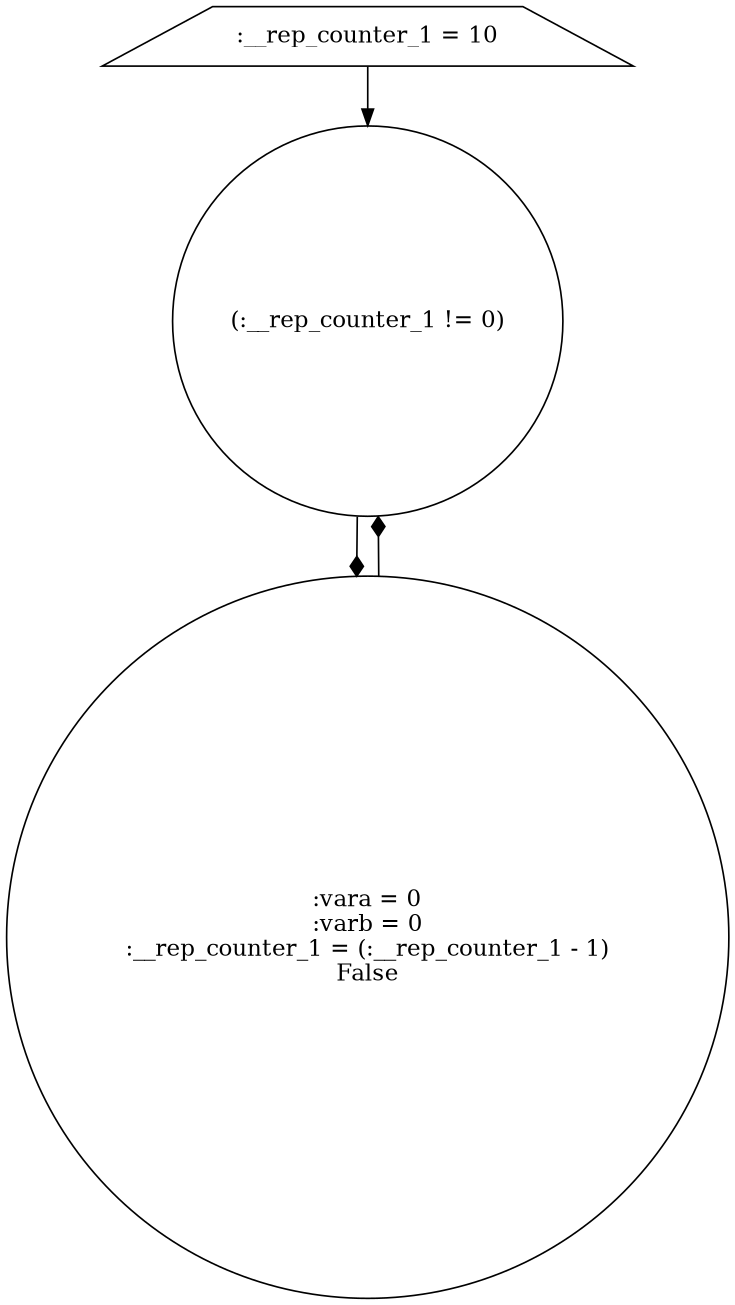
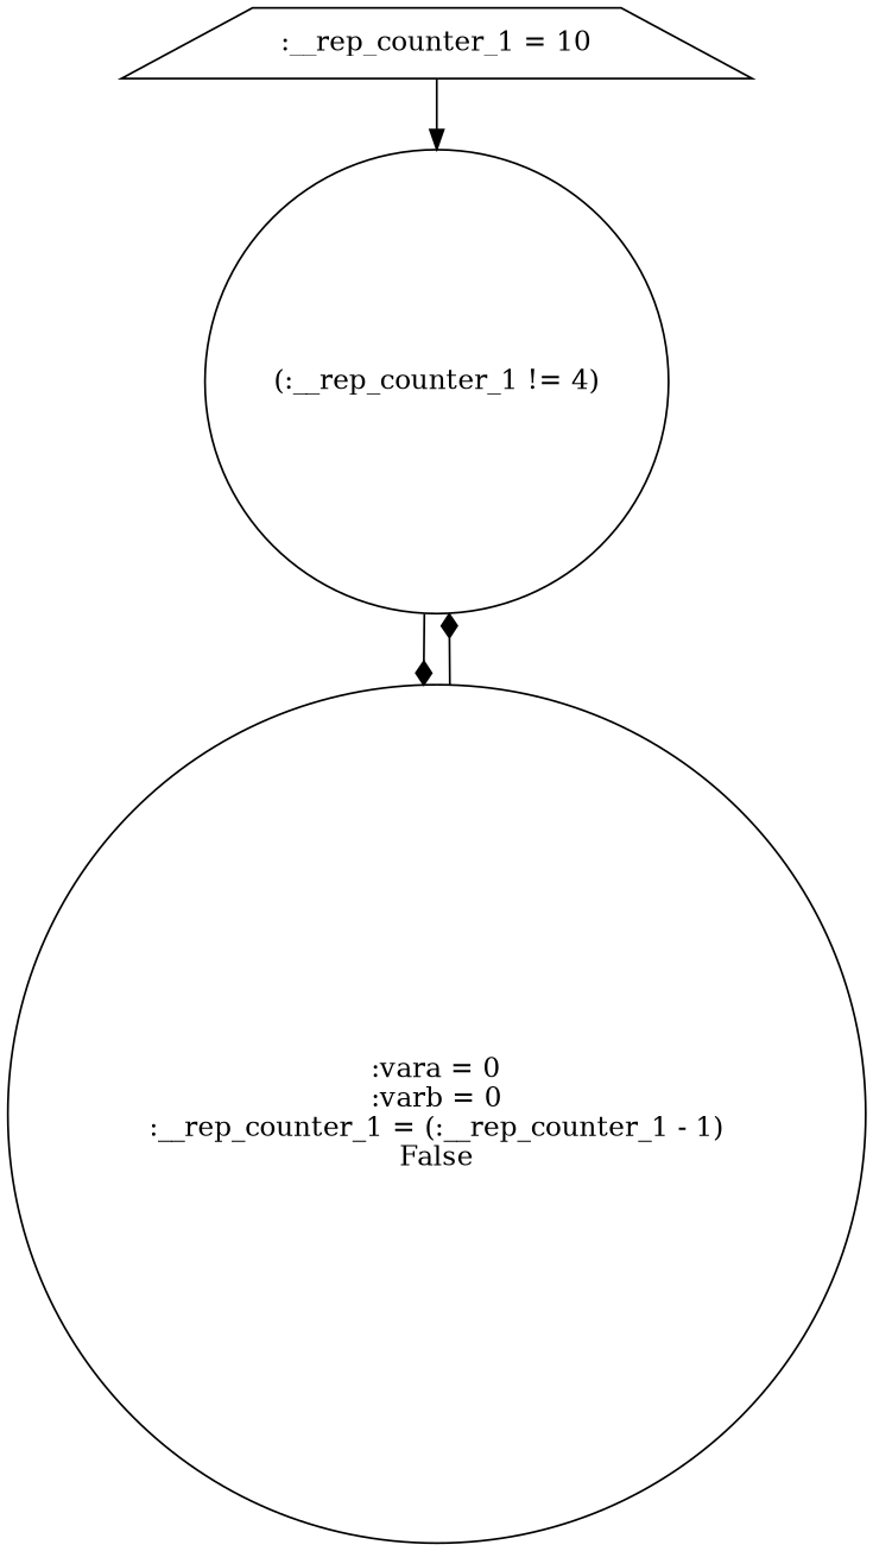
  strict digraph {
    node [shape=circle]
    edge [arrowhead=diamond]
    n1 [label=":__rep_counter_1 = 10" shape=trapezium]
-   n2 [label="(:__rep_counter_1 != 0)"]
+   n2 [label="(:__rep_counter_1 != 4)"]
    n3 [label=":vara = 0\n:varb = 0\n:__rep_counter_1 = (:__rep_counter_1 - 1)\nFalse"]
    n1 -> n2 [arrowhead=normal]
    n2 -> n3
    n3 -> n2
  }
